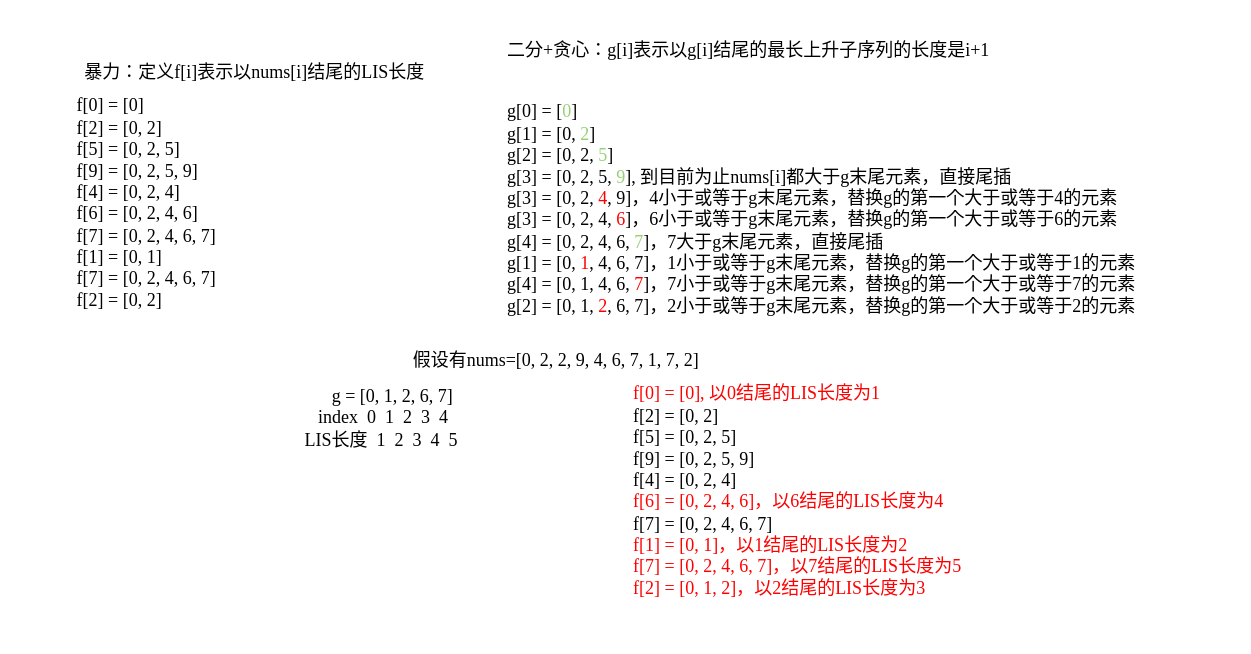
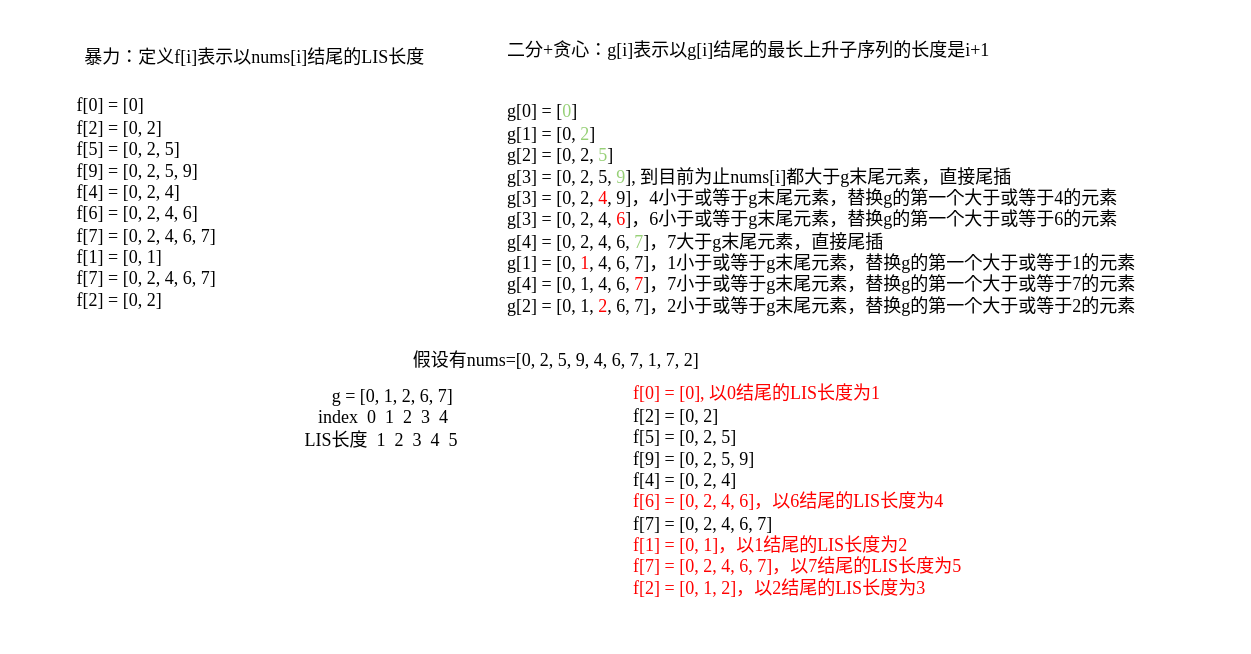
  <mxCell id="0" />
  <mxCell id="1" parent="0" />
- <mxCell id="2" value="&lt;font&gt;假设有nums=[0, 2, 2, 9, 4, 6, 7, 1, 7, 2]&lt;/font&gt;" style="text;html=1;align=center;verticalAlign=middle;whiteSpace=wrap;rounded=0;fontFamily=Verdana;" vertex="1" parent="1"><mxGeometry x="221" y="227" width="299" height="26" as="geometry" /></mxCell>
+ <mxCell id="2" value="&lt;font&gt;假设有nums=[0, 2, 5, 9, 4, 6, 7, 1, 7, 2]&lt;/font&gt;" style="text;html=1;align=center;verticalAlign=middle;whiteSpace=wrap;rounded=0;fontFamily=Verdana;" vertex="1" parent="1"><mxGeometry x="221" y="227" width="299" height="26" as="geometry" /></mxCell>
  <mxCell id="3" value="&lt;div&gt;&lt;font&gt;f[0] = [0]&lt;/font&gt;&lt;/div&gt;&lt;div&gt;&lt;font&gt;f[2] = [0, 2]&lt;/font&gt;&lt;/div&gt;&lt;div&gt;&lt;font&gt;f[5] = [0, 2, 5]&lt;/font&gt;&lt;/div&gt;&lt;div&gt;&lt;font&gt;f[9] = [0, 2, 5, 9]&lt;/font&gt;&lt;/div&gt;&lt;div&gt;&lt;font&gt;f[4] = [0, 2, 4]&lt;/font&gt;&lt;/div&gt;&lt;div&gt;&lt;font&gt;f[6] = [0, 2, 4, 6]&lt;/font&gt;&lt;/div&gt;&lt;div&gt;&lt;font&gt;f[7] = [0, 2, 4, 6, 7]&lt;/font&gt;&lt;/div&gt;&lt;div&gt;&lt;font&gt;f[1] = [0, 1]&lt;/font&gt;&lt;/div&gt;&lt;div&gt;&lt;font&gt;f[7] = [0, 2, 4, 6, 7]&lt;/font&gt;&lt;/div&gt;&lt;div&gt;&lt;font&gt;f[2] = [0, 2]&lt;/font&gt;&lt;/div&gt;&lt;div style=&quot;&quot;&gt;&lt;br&gt;&lt;/div&gt;" style="text;html=1;align=left;verticalAlign=middle;whiteSpace=wrap;rounded=0;fontFamily=Verdana;" vertex="1" parent="1"><mxGeometry x="49" y="61" width="299" height="161" as="geometry" /></mxCell>
- <mxCell id="4" value="暴力：定义f[i]表示以nums[i]结尾的LIS长度" style="text;html=1;align=center;verticalAlign=middle;whiteSpace=wrap;rounded=0;fontFamily=Verdana;" vertex="1" parent="1"><mxGeometry x="20" y="35" width="299" height="26" as="geometry" /></mxCell>
+ <mxCell id="4" value="暴力：定义f[i]表示以nums[i]结尾的LIS长度" style="text;html=1;align=center;verticalAlign=middle;whiteSpace=wrap;rounded=0;fontFamily=Verdana;" vertex="1" parent="1"><mxGeometry x="20" y="25" width="299" height="26" as="geometry" /></mxCell>
  <mxCell id="5" value="二分+贪心：g[i]表示以g[i]结尾的最长上升子序列的长度是i+1" style="text;html=1;align=left;verticalAlign=middle;whiteSpace=wrap;rounded=0;fontFamily=Verdana;" vertex="1" parent="1"><mxGeometry x="336" y="20" width="353" height="26" as="geometry" /></mxCell>
  <mxCell id="6" value="&lt;div&gt;g[0] = [&lt;font color=&quot;#97d077&quot;&gt;0&lt;/font&gt;]&lt;/div&gt;&lt;div&gt;g[1] = [0, &lt;font color=&quot;#97d077&quot;&gt;2&lt;/font&gt;]&lt;/div&gt;&lt;div&gt;g[2] = [0, 2, &lt;font color=&quot;#97d077&quot;&gt;5&lt;/font&gt;]&lt;/div&gt;&lt;div&gt;g[3] = [0, 2, 5, &lt;font color=&quot;#97d077&quot;&gt;9&lt;/font&gt;], 到目前为止nums[i]都大于g末尾元素，直接尾插&lt;/div&gt;&lt;div&gt;g[3] = [0, 2, &lt;font color=&quot;#ff0000&quot;&gt;4&lt;/font&gt;, 9]，4小于或等于g末尾元素，替换g的第一个大于或等于4的元素&lt;/div&gt;&lt;div&gt;g[3] = [0, 2, 4, &lt;font color=&quot;#ff0000&quot;&gt;6&lt;/font&gt;]，6&lt;span style=&quot;background-color: initial;&quot;&gt;小于或等于g末尾元素，替换g的第一个大于或等于6的元素&lt;/span&gt;&lt;/div&gt;&lt;div&gt;g[4] = [0, 2, 4, 6, &lt;font color=&quot;#97d077&quot;&gt;7&lt;/font&gt;]，&lt;span style=&quot;background-color: initial;&quot;&gt;7大于g末尾元素，直接尾插&lt;/span&gt;&lt;/div&gt;&lt;div&gt;g[1] = [0, &lt;font color=&quot;#ff0000&quot;&gt;1&lt;/font&gt;, 4, 6, 7]&lt;span style=&quot;background-color: initial;&quot;&gt;，1&lt;/span&gt;&lt;span style=&quot;background-color: initial;&quot;&gt;小于或等于g末尾元素，替换g的第一个大于或等于1的元素&lt;/span&gt;&lt;/div&gt;&lt;div&gt;g[4] = [0, 1, 4, 6, &lt;font color=&quot;#ff0000&quot;&gt;7&lt;/font&gt;]&lt;span style=&quot;background-color: initial;&quot;&gt;，7&lt;/span&gt;&lt;span style=&quot;background-color: initial;&quot;&gt;小于或等于g末尾元素，替换g的第一个大于或等于7的元素&lt;/span&gt;&lt;/div&gt;&lt;div&gt;g[2] = [0, 1, &lt;font color=&quot;#ff0000&quot;&gt;2&lt;/font&gt;, 6, 7]&lt;span style=&quot;background-color: initial;&quot;&gt;，2&lt;/span&gt;&lt;span style=&quot;background-color: initial;&quot;&gt;小于或等于g末尾元素，替换g的第一个大于或等于2的元素&lt;/span&gt;&lt;/div&gt;&lt;div&gt;&lt;br&gt;&lt;/div&gt;" style="text;html=1;align=left;verticalAlign=middle;resizable=0;points=[];autosize=1;strokeColor=none;fillColor=none;fontFamily=Verdana;fontSize=12;fontColor=default;" vertex="1" parent="1"><mxGeometry x="336" y="61" width="476" height="170" as="geometry" /></mxCell>
  <mxCell id="7" value="&lt;span style=&quot;text-align: left;&quot;&gt;&lt;span style=&quot;white-space: pre;&quot;&gt;&#09;&lt;/span&gt;g = [0, 1,&amp;nbsp;&lt;/span&gt;&lt;font style=&quot;text-align: left;&quot;&gt;2&lt;/font&gt;&lt;span style=&quot;text-align: left;&quot;&gt;, 6, 7]&lt;/span&gt;&lt;div style=&quot;text-align: left;&quot;&gt;&lt;span style=&quot;&quot;&gt;&amp;nbsp; &amp;nbsp; &amp;nbsp; index&amp;nbsp; 0&amp;nbsp; 1&amp;nbsp; 2&amp;nbsp; 3&amp;nbsp; 4&lt;/span&gt;&lt;/div&gt;&lt;div style=&quot;text-align: left;&quot;&gt;&amp;nbsp; &amp;nbsp;LIS长度&amp;nbsp; 1&amp;nbsp; 2&amp;nbsp; 3&amp;nbsp; 4&amp;nbsp; 5&lt;span style=&quot;&quot;&gt;&lt;br&gt;&lt;/span&gt;&lt;/div&gt;" style="text;html=1;align=center;verticalAlign=middle;resizable=0;points=[];autosize=1;strokeColor=none;fillColor=none;fontFamily=Verdana;fontSize=12;fontColor=default;" vertex="1" parent="1"><mxGeometry x="168" y="250" width="161" height="55" as="geometry" /></mxCell>
  <mxCell id="8" value="&lt;div&gt;&lt;font color=&quot;#ff0000&quot;&gt;f[0] = [0], 以0结尾的LIS长度为1&lt;/font&gt;&lt;/div&gt;&lt;div&gt;&lt;font&gt;f[2] = [0, 2]&lt;/font&gt;&lt;/div&gt;&lt;div&gt;&lt;font&gt;f[5] = [0, 2, 5]&lt;/font&gt;&lt;/div&gt;&lt;div&gt;&lt;font&gt;f[9] = [0, 2, 5, 9]&lt;/font&gt;&lt;/div&gt;&lt;div&gt;&lt;font&gt;f[4] = [0, 2, 4]&lt;/font&gt;&lt;/div&gt;&lt;div&gt;&lt;font color=&quot;#ff0000&quot;&gt;f[6] = [0, 2, 4, 6]，&lt;/font&gt;&lt;span style=&quot;color: rgb(255, 0, 0); background-color: initial;&quot;&gt;以6结尾的LIS长度为4&lt;/span&gt;&lt;/div&gt;&lt;div&gt;&lt;font&gt;f[7] = [0, 2, 4, 6, 7]&lt;/font&gt;&lt;/div&gt;&lt;div&gt;&lt;font color=&quot;#ff0000&quot;&gt;f[1] = [0, 1]，&lt;/font&gt;&lt;span style=&quot;color: rgb(255, 0, 0); background-color: initial;&quot;&gt;以1结尾的LIS长度为2&lt;/span&gt;&lt;/div&gt;&lt;div&gt;&lt;font color=&quot;#ff0000&quot;&gt;f[7] = [0, 2, 4, 6, 7]，&lt;/font&gt;&lt;span style=&quot;color: rgb(255, 0, 0); background-color: initial;&quot;&gt;以7结尾的LIS长度为5&lt;/span&gt;&lt;/div&gt;&lt;div&gt;&lt;font color=&quot;#ff0000&quot;&gt;f[2] = [0, 1, 2]，&lt;/font&gt;&lt;span style=&quot;color: rgb(255, 0, 0); background-color: initial;&quot;&gt;以2结尾的LIS长度为3&lt;/span&gt;&lt;/div&gt;&lt;div style=&quot;&quot;&gt;&lt;br&gt;&lt;/div&gt;" style="text;html=1;align=left;verticalAlign=middle;whiteSpace=wrap;rounded=0;fontFamily=Verdana;" vertex="1" parent="1"><mxGeometry x="420" y="253" width="299" height="161" as="geometry" /></mxCell>
